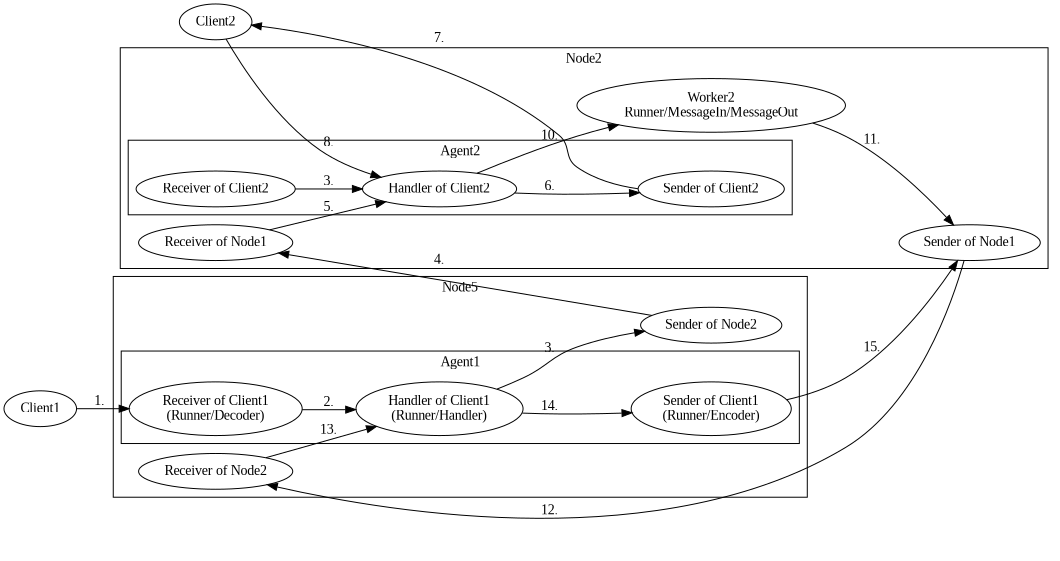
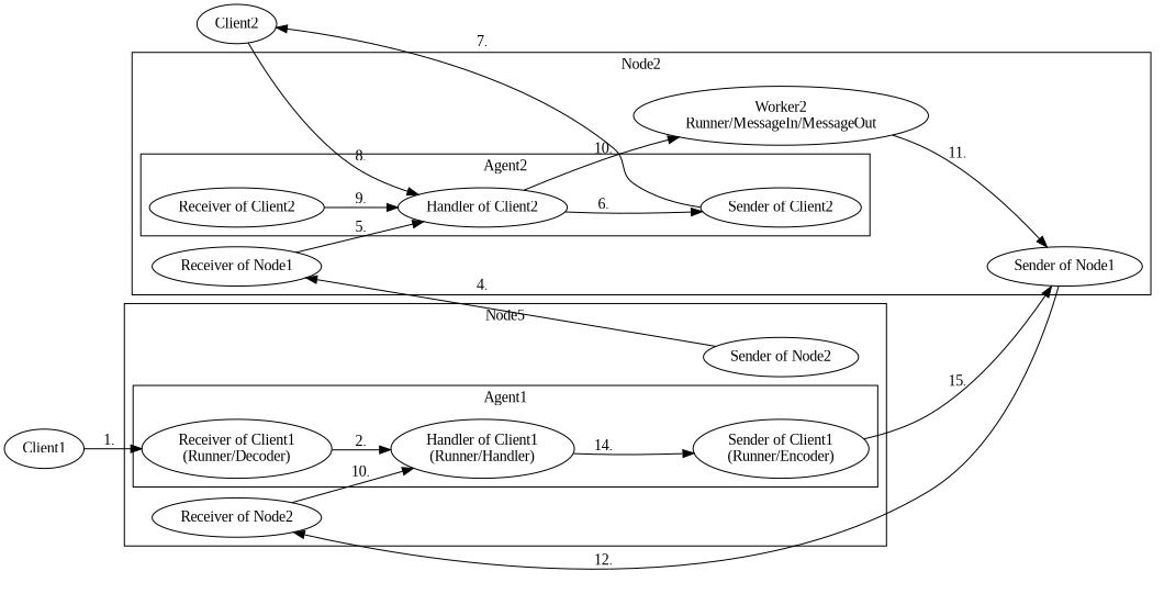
  digraph {
    fontname="Liberation Serif"
    rankdir=LR
    node [fontname="Liberation Serif"]
    edge [fontname="Liberation Serif"]
    n1 [label="Receiver of Client1\n(Runner/Decoder)"]
    n2 [label="Sender of Client1\n(Runner/Encoder)"]
    n3 [label="Handler of Client1\n(Runner/Handler)"]
    n4 [label="Receiver of Node2"]
    n5 [label="Sender of Node2"]
    n6 [label="Receiver of Client2"]
    n7 [label="Sender of Client2"]
    n8 [label="Handler of Client2"]
    n9 [label="Worker2\nRunner/MessageIn/MessageOut"]
    n10 [label="Receiver of Node1"]
    n11 [label="Sender of Node1"]
    n12 [label=Client2]
    n13 [label=Client1]
    subgraph cluster_1 {
      label=Node5
      n4
      n5
      subgraph cluster_2 {
        label=Agent1
        n1
        n2
        n3
      }
    }
    subgraph cluster_3 {
      label=Node2
      n9
      n10
      n11
      subgraph cluster_4 {
        label=Agent2
        n6
        n7
        n8
      }
    }
    n1 -> n3 [label=2.]
    n2 -> n11 [label=15.]
    n3 -> n2 [label=14.]
-   n3 -> n5 [label=3.]
-   n4 -> n3 [label=13.]
+   n4 -> n3 [label=10.]
    n5 -> n10 [label=4.]
-   n6 -> n8 [label=3.]
+   n6 -> n8 [label=9.]
    n7 -> n12 [label=7.]
    n8 -> n7 [label=6.]
    n8 -> n9 [label=10.]
    n9 -> n11 [label=11.]
    n10 -> n8 [label=5.]
    n11 -> n4 [label=12.]
    n12 -> n8 [label=8.]
    n13 -> n1 [label=1.]
  }
